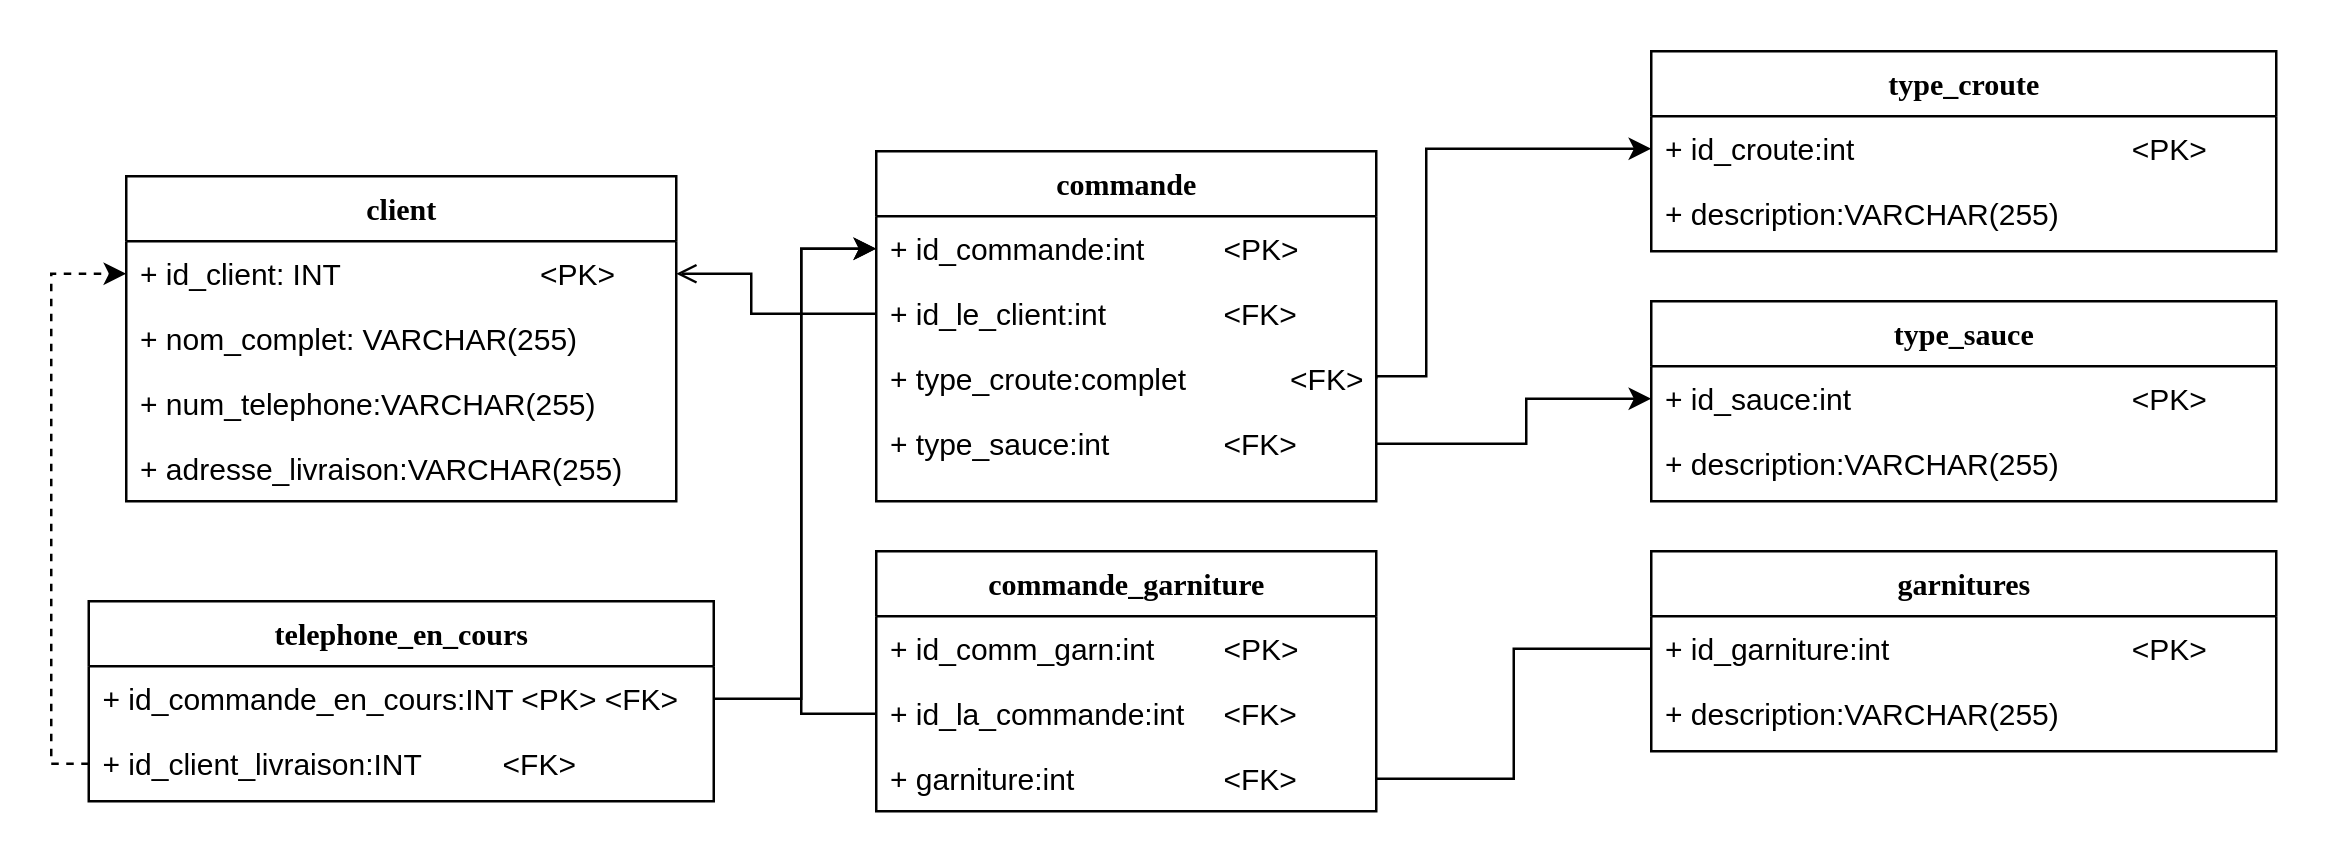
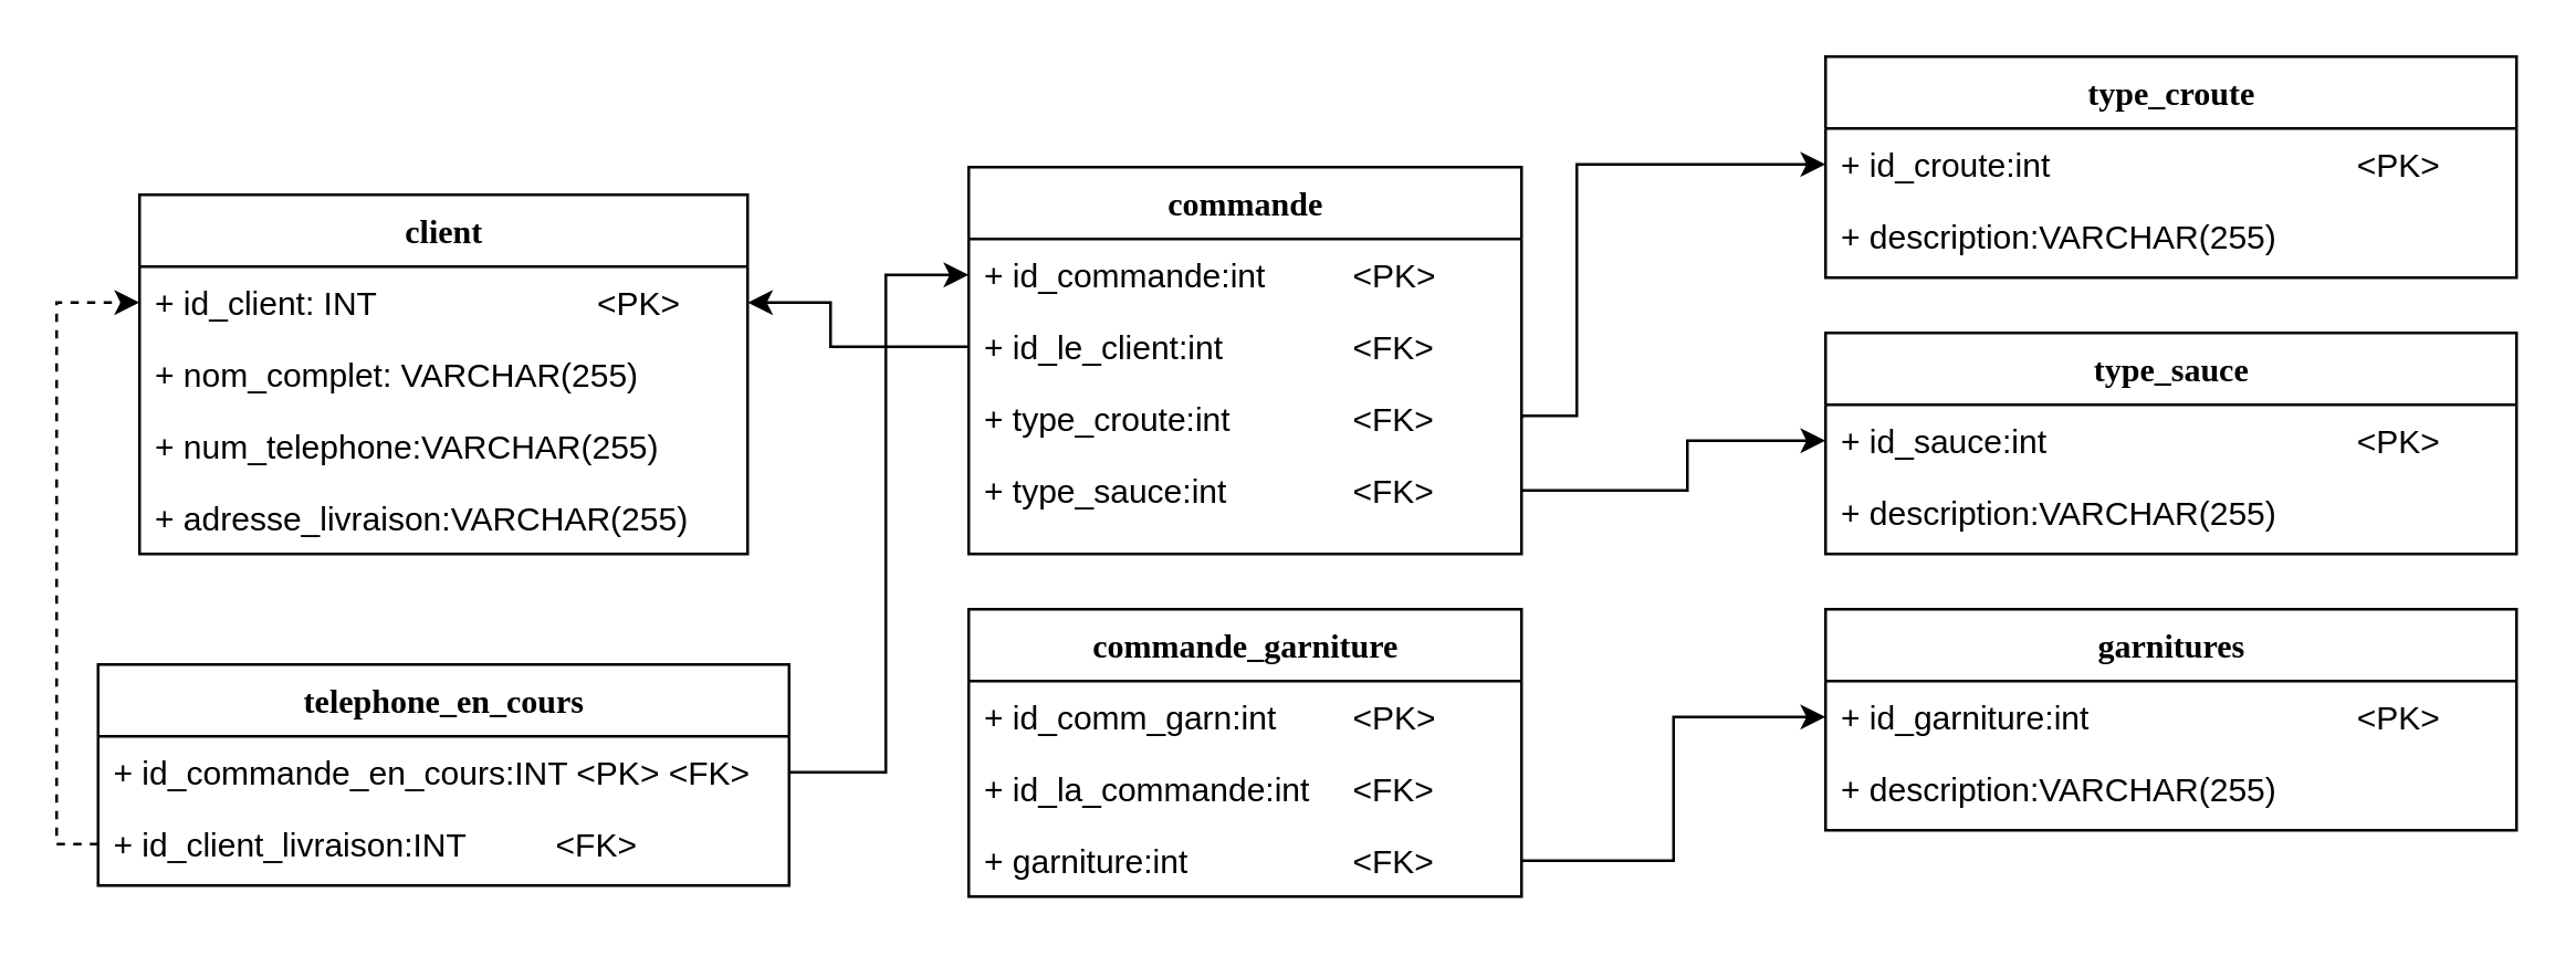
  <mxCell id="0" />
  <mxCell id="1" parent="0" />
  <mxCell id="2" value="client" style="swimlane;html=1;fontStyle=1;align=center;verticalAlign=top;childLayout=stackLayout;horizontal=1;startSize=26;horizontalStack=0;resizeParent=1;resizeLast=0;collapsible=1;marginBottom=0;swimlaneFillColor=#ffffff;rounded=0;shadow=0;comic=0;labelBackgroundColor=none;strokeWidth=1;fillColor=none;fontFamily=Verdana;fontSize=12" parent="1" vertex="1"><mxGeometry x="50" y="70" width="220" height="130" as="geometry" /></mxCell>
  <mxCell id="3" value="+ id_client: INT&lt;span style=&quot;white-space: pre;&quot;&gt;&#09;&lt;/span&gt;&lt;span style=&quot;white-space: pre;&quot;&gt;&#09;&lt;span style=&quot;white-space: pre;&quot;&gt;&#09;&lt;/span&gt;&lt;/span&gt;&amp;lt;PK&amp;gt;" style="text;html=1;strokeColor=none;fillColor=none;align=left;verticalAlign=top;spacingLeft=4;spacingRight=4;whiteSpace=wrap;overflow=hidden;rotatable=0;points=[[0,0.5],[1,0.5]];portConstraint=eastwest;" parent="2" vertex="1"><mxGeometry y="26" width="220" height="26" as="geometry" /></mxCell>
  <mxCell id="4" value="+ nom_complet: VARCHAR(255)" style="text;html=1;strokeColor=none;fillColor=none;align=left;verticalAlign=top;spacingLeft=4;spacingRight=4;whiteSpace=wrap;overflow=hidden;rotatable=0;points=[[0,0.5],[1,0.5]];portConstraint=eastwest;" parent="2" vertex="1"><mxGeometry y="52" width="220" height="26" as="geometry" /></mxCell>
  <mxCell id="5" value="+ num_telephone:VARCHAR(255)" style="text;html=1;strokeColor=none;fillColor=none;align=left;verticalAlign=top;spacingLeft=4;spacingRight=4;whiteSpace=wrap;overflow=hidden;rotatable=0;points=[[0,0.5],[1,0.5]];portConstraint=eastwest;" parent="2" vertex="1"><mxGeometry y="78" width="220" height="26" as="geometry" /></mxCell>
  <mxCell id="6" value="+ adresse_livraison:VARCHAR(255)" style="text;html=1;strokeColor=none;fillColor=none;align=left;verticalAlign=top;spacingLeft=4;spacingRight=4;whiteSpace=wrap;overflow=hidden;rotatable=0;points=[[0,0.5],[1,0.5]];portConstraint=eastwest;" parent="2" vertex="1"><mxGeometry y="104" width="220" height="26" as="geometry" /></mxCell>
  <mxCell id="7" value="commande" style="swimlane;html=1;fontStyle=1;align=center;verticalAlign=top;childLayout=stackLayout;horizontal=1;startSize=26;horizontalStack=0;resizeParent=1;resizeLast=0;collapsible=1;marginBottom=0;swimlaneFillColor=#ffffff;rounded=0;shadow=0;comic=0;labelBackgroundColor=none;strokeWidth=1;fillColor=none;fontFamily=Verdana;fontSize=12" parent="1" vertex="1"><mxGeometry x="350" y="60" width="200" height="140" as="geometry" /></mxCell>
  <mxCell id="8" value="+ id_commande:int&lt;span style=&quot;white-space: pre;&quot;&gt;&#09;&lt;/span&gt;&lt;span style=&quot;white-space: pre;&quot;&gt;&#09;&lt;/span&gt;&amp;lt;PK&amp;gt;" style="text;html=1;strokeColor=none;fillColor=none;align=left;verticalAlign=top;spacingLeft=4;spacingRight=4;whiteSpace=wrap;overflow=hidden;rotatable=0;points=[[0,0.5],[1,0.5]];portConstraint=eastwest;" parent="7" vertex="1"><mxGeometry y="26" width="200" height="26" as="geometry" /></mxCell>
  <mxCell id="9" value="+ id_le_client:int&lt;span style=&quot;white-space: pre;&quot;&gt;&#09;&lt;/span&gt;&lt;span style=&quot;white-space: pre;&quot;&gt;&#09;&lt;/span&gt;&amp;lt;FK&amp;gt;" style="text;html=1;strokeColor=none;fillColor=none;align=left;verticalAlign=top;spacingLeft=4;spacingRight=4;whiteSpace=wrap;overflow=hidden;rotatable=0;points=[[0,0.5],[1,0.5]];portConstraint=eastwest;" parent="7" vertex="1"><mxGeometry y="52" width="200" height="26" as="geometry" /></mxCell>
- <mxCell id="10" value="+ type_croute:complet&lt;span style=&quot;white-space: pre;&quot;&gt;&#09;&lt;span style=&quot;white-space: pre;&quot;&gt;&#09;&lt;/span&gt;&lt;/span&gt;&amp;lt;FK&amp;gt;" style="text;html=1;strokeColor=none;fillColor=none;align=left;verticalAlign=top;spacingLeft=4;spacingRight=4;whiteSpace=wrap;overflow=hidden;rotatable=0;points=[[0,0.5],[1,0.5]];portConstraint=eastwest;" parent="7" vertex="1"><mxGeometry y="78" width="200" height="26" as="geometry" /></mxCell>
+ <mxCell id="10" value="+ type_croute:int&lt;span style=&quot;white-space: pre;&quot;&gt;&#09;&lt;span style=&quot;white-space: pre;&quot;&gt;&#09;&lt;/span&gt;&lt;/span&gt;&amp;lt;FK&amp;gt;" style="text;html=1;strokeColor=none;fillColor=none;align=left;verticalAlign=top;spacingLeft=4;spacingRight=4;whiteSpace=wrap;overflow=hidden;rotatable=0;points=[[0,0.5],[1,0.5]];portConstraint=eastwest;" parent="7" vertex="1"><mxGeometry y="78" width="200" height="26" as="geometry" /></mxCell>
  <mxCell id="11" value="+ type_sauce:int&lt;span style=&quot;white-space: pre;&quot;&gt;&#09;&lt;span style=&quot;white-space: pre;&quot;&gt;&#09;&lt;/span&gt;&lt;/span&gt;&amp;lt;FK&amp;gt;" style="text;html=1;strokeColor=none;fillColor=none;align=left;verticalAlign=top;spacingLeft=4;spacingRight=4;whiteSpace=wrap;overflow=hidden;rotatable=0;points=[[0,0.5],[1,0.5]];portConstraint=eastwest;" parent="7" vertex="1"><mxGeometry y="104" width="200" height="26" as="geometry" /></mxCell>
  <mxCell id="12" value="type_croute" style="swimlane;html=1;fontStyle=1;align=center;verticalAlign=top;childLayout=stackLayout;horizontal=1;startSize=26;horizontalStack=0;resizeParent=1;resizeLast=0;collapsible=1;marginBottom=0;swimlaneFillColor=#ffffff;rounded=0;shadow=0;comic=0;labelBackgroundColor=none;strokeWidth=1;fillColor=none;fontFamily=Verdana;fontSize=12" parent="1" vertex="1"><mxGeometry x="660" width="250" height="80" as="geometry" y="20" /></mxCell>
  <mxCell id="13" value="+ id_croute:int&lt;span style=&quot;white-space: pre;&quot;&gt;&#09;&lt;/span&gt;&lt;span style=&quot;white-space: pre;&quot;&gt;&#09;&lt;/span&gt;&lt;span style=&quot;white-space: pre;&quot;&gt;&#09;&lt;span style=&quot;white-space: pre;&quot;&gt;&#09;&lt;/span&gt;&lt;span style=&quot;white-space: pre;&quot;&gt;&#09;&lt;/span&gt;&lt;/span&gt;&amp;lt;PK&amp;gt;" style="text;html=1;strokeColor=none;fillColor=none;align=left;verticalAlign=top;spacingLeft=4;spacingRight=4;whiteSpace=wrap;overflow=hidden;rotatable=0;points=[[0,0.5],[1,0.5]];portConstraint=eastwest;" parent="12" vertex="1"><mxGeometry y="26" width="250" height="26" as="geometry" /></mxCell>
  <mxCell id="14" value="+ description:VARCHAR(255)" style="text;html=1;strokeColor=none;fillColor=none;align=left;verticalAlign=top;spacingLeft=4;spacingRight=4;whiteSpace=wrap;overflow=hidden;rotatable=0;points=[[0,0.5],[1,0.5]];portConstraint=eastwest;" parent="12" vertex="1"><mxGeometry y="52" width="250" height="26" as="geometry" /></mxCell>
  <mxCell id="15" style="edgeStyle=orthogonalEdgeStyle;rounded=0;orthogonalLoop=1;jettySize=auto;html=1;entryX=0;entryY=0.5;entryDx=0;entryDy=0;exitX=1;exitY=0.5;exitDx=0;exitDy=0;" parent="1" source="10" target="13" edge="1"><mxGeometry relative="1" as="geometry"><Array as="points"><mxPoint x="550" y="150" /><mxPoint x="570" y="150" /><mxPoint x="570" y="59" /></Array></mxGeometry></mxCell>
  <mxCell id="16" value="type_sauce" style="swimlane;html=1;fontStyle=1;align=center;verticalAlign=top;childLayout=stackLayout;horizontal=1;startSize=26;horizontalStack=0;resizeParent=1;resizeLast=0;collapsible=1;marginBottom=0;swimlaneFillColor=#ffffff;rounded=0;shadow=0;comic=0;labelBackgroundColor=none;strokeWidth=1;fillColor=none;fontFamily=Verdana;fontSize=12" parent="1" vertex="1"><mxGeometry x="660" y="120" width="250" height="80" as="geometry" /></mxCell>
  <mxCell id="17" value="+ id_sauce:int&lt;span style=&quot;white-space: pre;&quot;&gt;&#09;&lt;/span&gt;&lt;span style=&quot;white-space: pre;&quot;&gt;&#09;&lt;/span&gt;&lt;span style=&quot;white-space: pre;&quot;&gt;&#09;&lt;span style=&quot;white-space: pre;&quot;&gt;&#09;&lt;/span&gt;&lt;span style=&quot;white-space: pre;&quot;&gt;&#09;&lt;/span&gt;&lt;/span&gt;&amp;lt;PK&amp;gt;" style="text;html=1;strokeColor=none;fillColor=none;align=left;verticalAlign=top;spacingLeft=4;spacingRight=4;whiteSpace=wrap;overflow=hidden;rotatable=0;points=[[0,0.5],[1,0.5]];portConstraint=eastwest;" parent="16" vertex="1"><mxGeometry y="26" width="250" height="26" as="geometry" /></mxCell>
  <mxCell id="18" value="+ description:VARCHAR(255)" style="text;html=1;strokeColor=none;fillColor=none;align=left;verticalAlign=top;spacingLeft=4;spacingRight=4;whiteSpace=wrap;overflow=hidden;rotatable=0;points=[[0,0.5],[1,0.5]];portConstraint=eastwest;" parent="16" vertex="1"><mxGeometry y="52" width="250" height="26" as="geometry" /></mxCell>
  <mxCell id="19" style="edgeStyle=orthogonalEdgeStyle;rounded=0;orthogonalLoop=1;jettySize=auto;html=1;entryX=0;entryY=0.5;entryDx=0;entryDy=0;exitX=1;exitY=0.5;exitDx=0;exitDy=0;" parent="1" source="11" target="17" edge="1"><mxGeometry relative="1" as="geometry"><Array as="points"><mxPoint x="610" y="177" /><mxPoint x="610" y="159" /></Array></mxGeometry></mxCell>
  <mxCell id="20" value="garnitures" style="swimlane;html=1;fontStyle=1;align=center;verticalAlign=top;childLayout=stackLayout;horizontal=1;startSize=26;horizontalStack=0;resizeParent=1;resizeLast=0;collapsible=1;marginBottom=0;swimlaneFillColor=#ffffff;rounded=0;shadow=0;comic=0;labelBackgroundColor=none;strokeWidth=1;fillColor=none;fontFamily=Verdana;fontSize=12" parent="1" vertex="1"><mxGeometry x="660" y="220" width="250" height="80" as="geometry" /></mxCell>
  <mxCell id="21" value="+ id_garniture:int&lt;span style=&quot;white-space: pre;&quot;&gt;&#09;&lt;/span&gt;&lt;span style=&quot;white-space: pre;&quot;&gt;&#09;&lt;span style=&quot;white-space: pre;&quot;&gt;&#09;&lt;/span&gt;&lt;span style=&quot;white-space: pre;&quot;&gt;&#09;&lt;/span&gt;&lt;/span&gt;&amp;lt;PK&amp;gt;" style="text;html=1;strokeColor=none;fillColor=none;align=left;verticalAlign=top;spacingLeft=4;spacingRight=4;whiteSpace=wrap;overflow=hidden;rotatable=0;points=[[0,0.5],[1,0.5]];portConstraint=eastwest;" parent="20" vertex="1"><mxGeometry y="26" width="250" height="26" as="geometry" /></mxCell>
  <mxCell id="22" value="+ description:VARCHAR(255)" style="text;html=1;strokeColor=none;fillColor=none;align=left;verticalAlign=top;spacingLeft=4;spacingRight=4;whiteSpace=wrap;overflow=hidden;rotatable=0;points=[[0,0.5],[1,0.5]];portConstraint=eastwest;" parent="20" vertex="1"><mxGeometry y="52" width="250" height="26" as="geometry" /></mxCell>
  <mxCell id="23" style="edgeStyle=orthogonalEdgeStyle;rounded=0;orthogonalLoop=1;jettySize=auto;html=1;entryX=0;entryY=0.5;entryDx=0;entryDy=0;" parent="1" source="32" target="8" edge="1"><mxGeometry relative="1" as="geometry"><Array as="points"><mxPoint x="320" y="279" /><mxPoint x="320" y="99" /></Array></mxGeometry></mxCell>
  <mxCell id="24" value="commande_garniture" style="swimlane;html=1;fontStyle=1;align=center;verticalAlign=top;childLayout=stackLayout;horizontal=1;startSize=26;horizontalStack=0;resizeParent=1;resizeLast=0;collapsible=1;marginBottom=0;swimlaneFillColor=#ffffff;rounded=0;shadow=0;comic=0;labelBackgroundColor=none;strokeWidth=1;fillColor=none;fontFamily=Verdana;fontSize=12" parent="1" vertex="1"><mxGeometry x="350" y="220" width="200" height="104" as="geometry" /></mxCell>
  <mxCell id="25" value="+ id_comm_garn:int &lt;span style=&quot;white-space: pre;&quot;&gt;&#09;&lt;/span&gt;&amp;lt;PK&amp;gt;" style="text;html=1;strokeColor=none;fillColor=none;align=left;verticalAlign=top;spacingLeft=4;spacingRight=4;whiteSpace=wrap;overflow=hidden;rotatable=0;points=[[0,0.5],[1,0.5]];portConstraint=eastwest;" parent="24" vertex="1"><mxGeometry y="26" width="200" height="26" as="geometry" /></mxCell>
  <mxCell id="26" value="+ id_la_commande:int&amp;nbsp; &lt;span style=&quot;white-space: pre;&quot;&gt;&#09;&lt;/span&gt;&amp;lt;FK&amp;gt;" style="text;html=1;strokeColor=none;fillColor=none;align=left;verticalAlign=top;spacingLeft=4;spacingRight=4;whiteSpace=wrap;overflow=hidden;rotatable=0;points=[[0,0.5],[1,0.5]];portConstraint=eastwest;" parent="24" vertex="1"><mxGeometry y="52" width="200" height="26" as="geometry" /></mxCell>
  <mxCell id="27" value="+ garniture:int&lt;span style=&quot;white-space: pre;&quot;&gt;&#09;&lt;span style=&quot;white-space: pre;&quot;&gt;&#09;&lt;span style=&quot;white-space: pre;&quot;&gt;&#09;&lt;/span&gt;&lt;/span&gt;&lt;/span&gt;&amp;lt;FK&amp;gt;" style="text;html=1;strokeColor=none;fillColor=none;align=left;verticalAlign=top;spacingLeft=4;spacingRight=4;whiteSpace=wrap;overflow=hidden;rotatable=0;points=[[0,0.5],[1,0.5]];portConstraint=eastwest;" parent="24" vertex="1"><mxGeometry y="78" width="200" height="26" as="geometry" /></mxCell>
- <mxCell id="28" style="edgeStyle=orthogonalEdgeStyle;rounded=0;orthogonalLoop=1;jettySize=auto;html=1;endArrow=none;" parent="1" source="27" target="21" edge="1"><mxGeometry relative="1" as="geometry" /></mxCell>
- <mxCell id="29" style="edgeStyle=orthogonalEdgeStyle;rounded=0;orthogonalLoop=1;jettySize=auto;html=1;entryX=0;entryY=0.5;entryDx=0;entryDy=0;exitX=0;exitY=0.5;exitDx=0;exitDy=0;" parent="1" source="26" target="8" edge="1"><mxGeometry relative="1" as="geometry"><Array as="points"><mxPoint x="320" y="285" /><mxPoint x="320" y="99" /></Array></mxGeometry></mxCell>
- <mxCell id="30" style="edgeStyle=orthogonalEdgeStyle;rounded=0;orthogonalLoop=1;jettySize=auto;html=1;entryX=1;entryY=0.5;entryDx=0;entryDy=0;endArrow=open;" parent="1" source="9" target="3" edge="1"><mxGeometry relative="1" as="geometry"><Array as="points"><mxPoint x="300" y="125" /><mxPoint x="300" y="109" /></Array></mxGeometry></mxCell>
+ <mxCell id="28" style="edgeStyle=orthogonalEdgeStyle;rounded=0;orthogonalLoop=1;jettySize=auto;html=1;" parent="1" source="27" target="21" edge="1"><mxGeometry relative="1" as="geometry" /></mxCell>
+ <mxCell id="30" style="edgeStyle=orthogonalEdgeStyle;rounded=0;orthogonalLoop=1;jettySize=auto;html=1;entryX=1;entryY=0.5;entryDx=0;entryDy=0;" parent="1" source="9" target="3" edge="1"><mxGeometry relative="1" as="geometry"><Array as="points"><mxPoint x="300" y="125" /><mxPoint x="300" y="109" /></Array></mxGeometry></mxCell>
  <mxCell id="31" value="telephone_en_cours" style="swimlane;html=1;fontStyle=1;align=center;verticalAlign=top;childLayout=stackLayout;horizontal=1;startSize=26;horizontalStack=0;resizeParent=1;resizeLast=0;collapsible=1;marginBottom=0;swimlaneFillColor=#ffffff;rounded=0;shadow=0;comic=0;labelBackgroundColor=none;strokeWidth=1;fillColor=none;fontFamily=Verdana;fontSize=12" parent="1" vertex="1"><mxGeometry x="35" y="240" width="250" height="80" as="geometry" /></mxCell>
  <mxCell id="32" value="+ id_commande_en_cours:INT &amp;lt;PK&amp;gt; &amp;lt;FK&amp;gt;" style="text;html=1;strokeColor=none;fillColor=none;align=left;verticalAlign=top;spacingLeft=4;spacingRight=4;whiteSpace=wrap;overflow=hidden;rotatable=0;points=[[0,0.5],[1,0.5]];portConstraint=eastwest;" parent="31" vertex="1"><mxGeometry y="26" width="250" height="26" as="geometry" /></mxCell>
  <mxCell id="33" value="+ id_client_livraison:INT&lt;span style=&quot;white-space: pre;&quot;&gt;&#09;&lt;/span&gt;&lt;span style=&quot;white-space: pre;&quot;&gt;&#09;&lt;/span&gt;&amp;lt;FK&amp;gt;" style="text;html=1;strokeColor=none;fillColor=none;align=left;verticalAlign=top;spacingLeft=4;spacingRight=4;whiteSpace=wrap;overflow=hidden;rotatable=0;points=[[0,0.5],[1,0.5]];portConstraint=eastwest;" parent="31" vertex="1"><mxGeometry y="52" width="250" height="26" as="geometry" /></mxCell>
  <mxCell id="34" style="edgeStyle=orthogonalEdgeStyle;rounded=0;orthogonalLoop=1;jettySize=auto;html=1;entryX=0;entryY=0.5;entryDx=0;entryDy=0;dashed=1;" parent="1" source="33" target="3" edge="1"><mxGeometry relative="1" as="geometry"><Array as="points"><mxPoint x="20" y="305" /><mxPoint x="20" y="109" /></Array></mxGeometry></mxCell>
